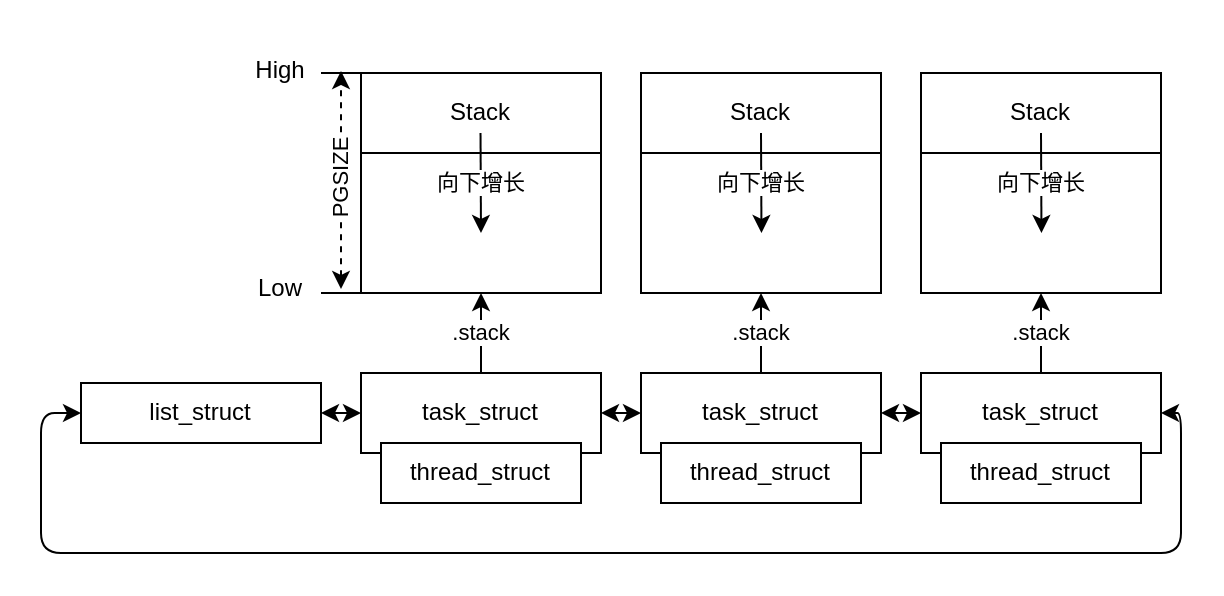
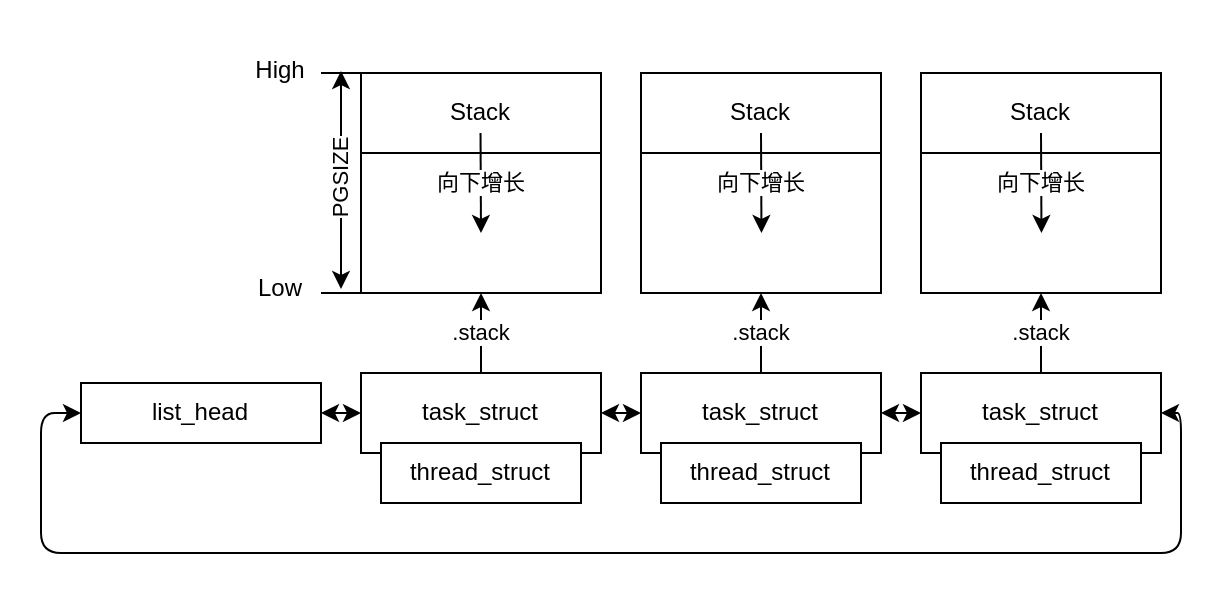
  <mxCell id="0" />
  <mxCell id="1" parent="0" />
  <mxCell id="2" value="" style="rounded=0;whiteSpace=wrap;html=1;movable=1;resizable=1;rotatable=1;deletable=1;editable=1;locked=0;connectable=1;" parent="1" vertex="1"><mxGeometry x="180" y="36" width="120" height="110" as="geometry" /></mxCell>
  <mxCell id="3" value="" style="endArrow=none;html=1;" parent="1" edge="1"><mxGeometry width="50" height="50" relative="1" as="geometry"><mxPoint x="160" y="36" as="sourcePoint" /><mxPoint x="180" y="36" as="targetPoint" /></mxGeometry></mxCell>
  <mxCell id="4" value="" style="endArrow=none;html=1;" parent="1" edge="1"><mxGeometry width="50" height="50" relative="1" as="geometry"><mxPoint x="160" y="146" as="sourcePoint" /><mxPoint x="180" y="146" as="targetPoint" /></mxGeometry></mxCell>
- <mxCell id="5" value="PGSIZE" style="endArrow=classic;startArrow=classic;html=1;horizontal=0;exitX=1;exitY=0.5;exitDx=0;exitDy=0;entryX=1;entryY=0.5;entryDx=0;entryDy=0;dashed=1;" parent="1" source="7" edge="1" target="6"><mxGeometry width="50" height="50" relative="1" as="geometry"><mxPoint x="170" y="216" as="sourcePoint" /><mxPoint x="170" y="6" as="targetPoint" /></mxGeometry></mxCell>
+ <mxCell id="5" value="PGSIZE" style="endArrow=classic;startArrow=classic;html=1;horizontal=0;exitX=1;exitY=0.5;exitDx=0;exitDy=0;entryX=1;entryY=0.5;entryDx=0;entryDy=0;" parent="1" source="7" edge="1" target="6"><mxGeometry width="50" height="50" relative="1" as="geometry"><mxPoint x="170" y="216" as="sourcePoint" /><mxPoint x="170" y="6" as="targetPoint" /></mxGeometry></mxCell>
  <mxCell id="6" value="High" style="text;html=1;align=center;verticalAlign=middle;whiteSpace=wrap;rounded=0;" parent="1" vertex="1"><mxGeometry x="110" y="20" width="60" height="30" as="geometry" /></mxCell>
  <mxCell id="7" value="Low" style="text;html=1;align=center;verticalAlign=middle;whiteSpace=wrap;rounded=0;" parent="1" vertex="1"><mxGeometry x="110" y="129" width="60" height="30" as="geometry" /></mxCell>
  <mxCell id="8" value="Stack" style="rounded=0;whiteSpace=wrap;html=1;" parent="1" vertex="1"><mxGeometry x="180" y="36" width="120" height="40" as="geometry" /></mxCell>
  <mxCell id="9" value=".stack" style="edgeStyle=none;html=1;" parent="1" source="10" target="2" edge="1"><mxGeometry relative="1" as="geometry"><mxPoint as="offset" /></mxGeometry></mxCell>
  <mxCell id="10" value="task_struct" style="rounded=0;whiteSpace=wrap;html=1;" parent="1" vertex="1"><mxGeometry x="180" y="186" width="120" height="40" as="geometry" /></mxCell>
  <mxCell id="11" value="向下增长" style="endArrow=classic;html=1;" parent="1" edge="1"><mxGeometry width="50" height="50" relative="1" as="geometry"><mxPoint x="239.76" y="66" as="sourcePoint" /><mxPoint x="240" y="116" as="targetPoint" /></mxGeometry></mxCell>
  <mxCell id="12" value="thread_struct" style="rounded=0;whiteSpace=wrap;html=1;" parent="1" vertex="1"><mxGeometry x="190" y="221" width="100" height="30" as="geometry" /></mxCell>
  <mxCell id="13" value=".stack" style="edgeStyle=none;html=1;entryX=0.5;entryY=1;entryDx=0;entryDy=0;" parent="1" source="14" edge="1"><mxGeometry relative="1" as="geometry"><mxPoint x="380" y="146" as="targetPoint" /></mxGeometry></mxCell>
  <mxCell id="14" value="task_struct" style="rounded=0;whiteSpace=wrap;html=1;" parent="1" vertex="1"><mxGeometry x="320" y="186" width="120" height="40" as="geometry" /></mxCell>
  <mxCell id="15" value=".stack" style="edgeStyle=none;html=1;entryX=0.5;entryY=1;entryDx=0;entryDy=0;" parent="1" source="16" edge="1"><mxGeometry relative="1" as="geometry"><mxPoint x="520" y="146" as="targetPoint" /></mxGeometry></mxCell>
  <mxCell id="16" value="task_struct" style="rounded=0;whiteSpace=wrap;html=1;" parent="1" vertex="1"><mxGeometry x="460" y="186" width="120" height="40" as="geometry" /></mxCell>
  <mxCell id="17" value="" style="endArrow=classic;startArrow=classic;html=1;exitX=1;exitY=0.5;exitDx=0;exitDy=0;entryX=0;entryY=0.5;entryDx=0;entryDy=0;" parent="1" source="10" target="14" edge="1"><mxGeometry width="50" height="50" relative="1" as="geometry"><mxPoint x="340" y="236" as="sourcePoint" /><mxPoint x="390" y="186" as="targetPoint" /></mxGeometry></mxCell>
  <mxCell id="18" value="" style="endArrow=classic;startArrow=classic;html=1;exitX=1;exitY=0.5;exitDx=0;exitDy=0;entryX=0;entryY=0.5;entryDx=0;entryDy=0;" parent="1" source="14" target="16" edge="1"><mxGeometry width="50" height="50" relative="1" as="geometry"><mxPoint x="430" y="356" as="sourcePoint" /><mxPoint x="480" y="306" as="targetPoint" /></mxGeometry></mxCell>
  <mxCell id="19" value="" style="endArrow=classic;startArrow=classic;html=1;exitX=0;exitY=0.5;exitDx=0;exitDy=0;entryX=1;entryY=0.5;entryDx=0;entryDy=0;elbow=vertical;edgeStyle=orthogonalEdgeStyle;" parent="1" source="20" target="16" edge="1"><mxGeometry width="50" height="50" relative="1" as="geometry"><mxPoint x="250" y="356" as="sourcePoint" /><mxPoint x="300" y="306" as="targetPoint" /><Array as="points"><mxPoint x="20" y="206" /><mxPoint x="20" y="276" /><mxPoint x="590" y="276" /><mxPoint x="590" y="206" /></Array></mxGeometry></mxCell>
- <mxCell id="20" value="list_struct" style="rounded=0;whiteSpace=wrap;html=1;" parent="1" vertex="1"><mxGeometry x="40" y="191" width="120" height="30" as="geometry" /></mxCell>
+ <mxCell id="20" value="list_head" style="rounded=0;whiteSpace=wrap;html=1;" parent="1" vertex="1"><mxGeometry x="40" y="191" width="120" height="30" as="geometry" /></mxCell>
  <mxCell id="21" value="" style="endArrow=classic;startArrow=classic;html=1;" parent="1" source="20" target="10" edge="1"><mxGeometry width="50" height="50" relative="1" as="geometry"><mxPoint x="180" y="316" as="sourcePoint" /><mxPoint x="230" y="266" as="targetPoint" /></mxGeometry></mxCell>
  <mxCell id="22" value="thread_struct" style="rounded=0;whiteSpace=wrap;html=1;" parent="1" vertex="1"><mxGeometry x="330" y="221" width="100" height="30" as="geometry" /></mxCell>
  <mxCell id="23" value="thread_struct" style="rounded=0;whiteSpace=wrap;html=1;" parent="1" vertex="1"><mxGeometry x="470" y="221" width="100" height="30" as="geometry" /></mxCell>
  <mxCell id="24" value="" style="rounded=0;whiteSpace=wrap;html=1;" parent="1" vertex="1"><mxGeometry x="320" y="36" width="120" height="110" as="geometry" /></mxCell>
  <mxCell id="25" value="Stack" style="rounded=0;whiteSpace=wrap;html=1;" parent="1" vertex="1"><mxGeometry x="320" y="36" width="120" height="40" as="geometry" /></mxCell>
  <mxCell id="26" value="" style="rounded=0;whiteSpace=wrap;html=1;" parent="1" vertex="1"><mxGeometry x="460" y="36" width="120" height="110" as="geometry" /></mxCell>
  <mxCell id="27" value="Stack" style="rounded=0;whiteSpace=wrap;html=1;" parent="1" vertex="1"><mxGeometry x="460" y="36" width="120" height="40" as="geometry" /></mxCell>
  <mxCell id="28" value="向下增长" style="endArrow=classic;html=1;" parent="1" edge="1"><mxGeometry width="50" height="50" relative="1" as="geometry"><mxPoint x="380" y="66" as="sourcePoint" /><mxPoint x="380.24" y="116" as="targetPoint" /></mxGeometry></mxCell>
  <mxCell id="29" value="向下增长" style="endArrow=classic;html=1;" parent="1" edge="1"><mxGeometry width="50" height="50" relative="1" as="geometry"><mxPoint x="520" y="66" as="sourcePoint" /><mxPoint x="520.24" y="116" as="targetPoint" /></mxGeometry></mxCell>
